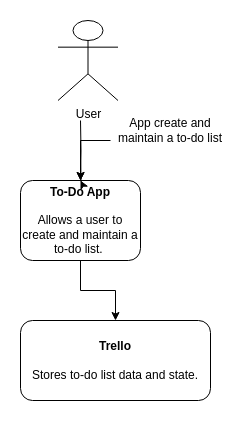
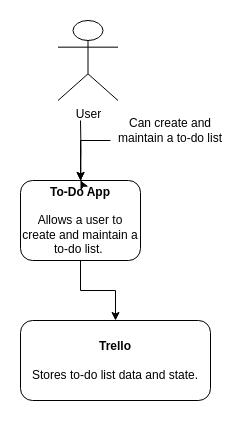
  <mxCell id="0" />
  <mxCell id="1" parent="0" />
  <mxCell id="2" style="edgeStyle=orthogonalEdgeStyle;rounded=0;orthogonalLoop=1;jettySize=auto;html=1;entryX=0.5;entryY=0;entryDx=0;entryDy=0;" edge="1" parent="1" source="3" target="9"><mxGeometry relative="1" as="geometry" /></mxCell>
  <mxCell id="3" value="&lt;b&gt;To-Do App&lt;/b&gt;&lt;br&gt;&lt;br&gt;Allows a user to create and maintain a to-do list.&amp;nbsp;" style="rounded=1;whiteSpace=wrap;html=1;" vertex="1" parent="1"><mxGeometry x="20" y="180" width="120" height="80" as="geometry" /></mxCell>
  <mxCell id="4" value="" style="edgeStyle=orthogonalEdgeStyle;rounded=0;orthogonalLoop=1;jettySize=auto;html=1;" edge="1" parent="1" target="3"><mxGeometry relative="1" as="geometry"><mxPoint x="80" y="120" as="sourcePoint" /></mxGeometry></mxCell>
  <mxCell id="5" value="" style="edgeStyle=orthogonalEdgeStyle;rounded=0;orthogonalLoop=1;jettySize=auto;html=1;exitX=0;exitY=0.75;exitDx=0;exitDy=0;" edge="1" parent="1" source="8" target="3"><mxGeometry relative="1" as="geometry"><mxPoint x="80" y="90" as="sourcePoint" /><Array as="points"><mxPoint x="80" y="140" /></Array></mxGeometry></mxCell>
  <mxCell id="6" value="User&lt;br&gt;" style="shape=umlActor;verticalLabelPosition=bottom;verticalAlign=top;html=1;outlineConnect=0;" vertex="1" parent="1"><mxGeometry x="57.5" y="20" width="60" height="80" as="geometry" /></mxCell>
  <mxCell id="7" value="" style="edgeStyle=orthogonalEdgeStyle;rounded=0;orthogonalLoop=1;jettySize=auto;html=1;" edge="1" parent="1" target="3"><mxGeometry relative="1" as="geometry"><mxPoint x="80" y="160" as="sourcePoint" /></mxGeometry></mxCell>
- <mxCell id="8" value="App create and maintain a to-do list" style="text;html=1;strokeColor=none;fillColor=none;align=center;verticalAlign=middle;whiteSpace=wrap;rounded=0;" vertex="1" parent="1"><mxGeometry x="110" y="110" width="120" height="40" as="geometry" /></mxCell>
+ <mxCell id="8" value="Can create and maintain a to-do list" style="text;html=1;strokeColor=none;fillColor=none;align=center;verticalAlign=middle;whiteSpace=wrap;rounded=0;" vertex="1" parent="1"><mxGeometry x="110" y="110" width="120" height="40" as="geometry" /></mxCell>
  <mxCell id="9" value="&lt;b&gt;Trello&lt;/b&gt;&lt;br&gt;&lt;br&gt;Stores to-do list data and state." style="rounded=1;whiteSpace=wrap;html=1;" vertex="1" parent="1"><mxGeometry x="20" y="320" width="190" height="80" as="geometry" /></mxCell>
